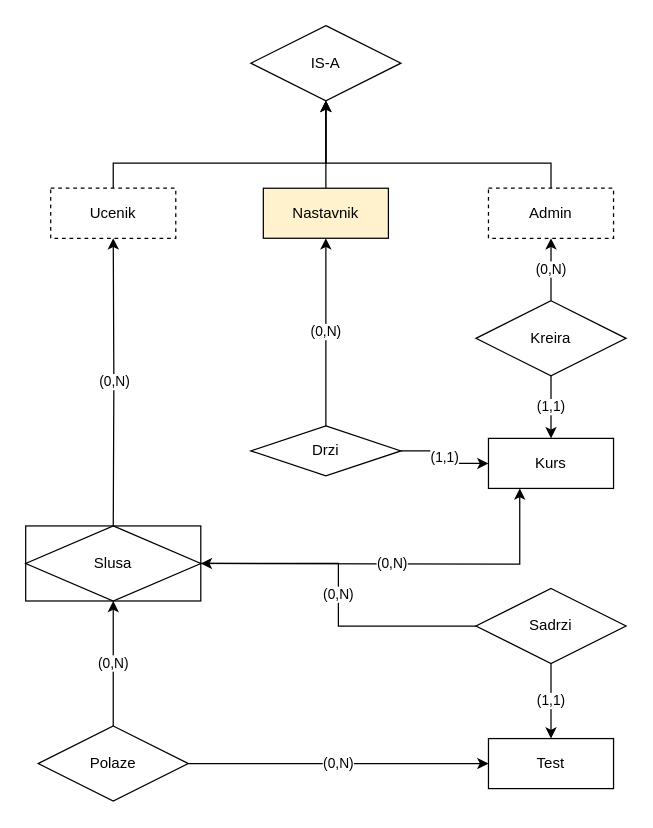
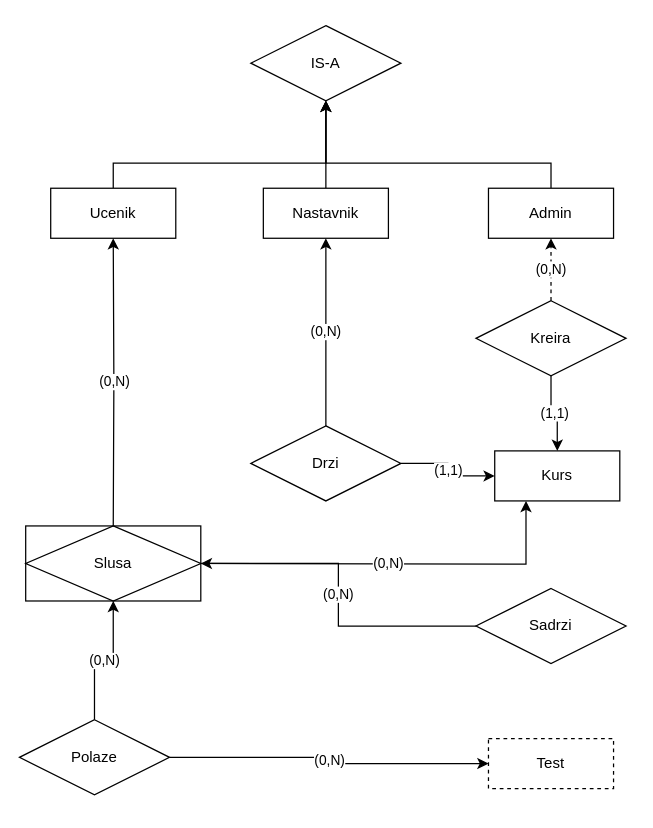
  <mxCell id="0" />
  <mxCell id="1" parent="0" />
  <mxCell id="2" style="edgeStyle=orthogonalEdgeStyle;rounded=0;orthogonalLoop=1;jettySize=auto;html=1;entryX=0.5;entryY=1;entryDx=0;entryDy=0;" edge="1" parent="1" source="3"><mxGeometry relative="1" as="geometry"><mxPoint x="260" y="80" as="targetPoint" /><Array as="points"><mxPoint x="90" y="130" /><mxPoint x="260" y="130" /></Array></mxGeometry></mxCell>
- <mxCell id="3" value="Ucenik" style="whiteSpace=wrap;html=1;align=center;dashed=1;" vertex="1" parent="1"><mxGeometry x="40" y="150" width="100" height="40" as="geometry" /></mxCell>
+ <mxCell id="3" value="Ucenik" style="whiteSpace=wrap;html=1;align=center;" vertex="1" parent="1"><mxGeometry x="40" y="150" width="100" height="40" as="geometry" /></mxCell>
  <mxCell id="4" style="edgeStyle=orthogonalEdgeStyle;rounded=0;orthogonalLoop=1;jettySize=auto;html=1;entryX=0.5;entryY=1;entryDx=0;entryDy=0;" edge="1" parent="1" source="5"><mxGeometry relative="1" as="geometry"><mxPoint x="260" y="80" as="targetPoint" /></mxGeometry></mxCell>
- <mxCell id="5" value="Nastavnik" style="whiteSpace=wrap;html=1;align=center;fillColor=#fff2cc;" vertex="1" parent="1"><mxGeometry x="210" y="150" width="100" height="40" as="geometry" /></mxCell>
+ <mxCell id="5" value="Nastavnik" style="whiteSpace=wrap;html=1;align=center;" vertex="1" parent="1"><mxGeometry x="210" y="150" width="100" height="40" as="geometry" /></mxCell>
  <mxCell id="6" style="edgeStyle=orthogonalEdgeStyle;rounded=0;orthogonalLoop=1;jettySize=auto;html=1;entryX=0.5;entryY=1;entryDx=0;entryDy=0;exitX=0.5;exitY=0;exitDx=0;exitDy=0;" edge="1" parent="1" source="7"><mxGeometry relative="1" as="geometry"><mxPoint x="260" y="80" as="targetPoint" /><Array as="points"><mxPoint x="440" y="130" /><mxPoint x="260" y="130" /></Array></mxGeometry></mxCell>
- <mxCell id="7" value="Admin" style="whiteSpace=wrap;html=1;align=center;dashed=1;" vertex="1" parent="1"><mxGeometry x="390" y="150" width="100" height="40" as="geometry" /></mxCell>
+ <mxCell id="7" value="Admin" style="whiteSpace=wrap;html=1;align=center;" vertex="1" parent="1"><mxGeometry x="390" y="150" width="100" height="40" as="geometry" /></mxCell>
  <mxCell id="8" value="IS-A" style="shape=rhombus;perimeter=rhombusPerimeter;whiteSpace=wrap;html=1;align=center;" vertex="1" parent="1"><mxGeometry x="200" y="20" width="120" height="60" as="geometry" /></mxCell>
- <mxCell id="9" value="(0,N)" style="edgeStyle=orthogonalEdgeStyle;rounded=0;orthogonalLoop=1;jettySize=auto;html=1;entryX=0.5;entryY=1;entryDx=0;entryDy=0;" edge="1" parent="1" source="11" target="7"><mxGeometry relative="1" as="geometry" /></mxCell>
+ <mxCell id="9" value="(0,N)" style="edgeStyle=orthogonalEdgeStyle;rounded=0;orthogonalLoop=1;jettySize=auto;html=1;entryX=0.5;entryY=1;entryDx=0;entryDy=0;dashed=1;" edge="1" parent="1" source="11" target="7"><mxGeometry relative="1" as="geometry" /></mxCell>
  <mxCell id="10" value="(1,1)" style="edgeStyle=orthogonalEdgeStyle;rounded=0;orthogonalLoop=1;jettySize=auto;html=1;entryX=0.5;entryY=0;entryDx=0;entryDy=0;" edge="1" parent="1" source="11" target="12"><mxGeometry relative="1" as="geometry" /></mxCell>
  <mxCell id="11" value="Kreira" style="shape=rhombus;perimeter=rhombusPerimeter;whiteSpace=wrap;html=1;align=center;" vertex="1" parent="1"><mxGeometry x="380" y="240" width="120" height="60" as="geometry" /></mxCell>
- <mxCell id="12" value="Kurs" style="whiteSpace=wrap;html=1;align=center;" vertex="1" parent="1"><mxGeometry x="390" y="350" width="100" height="40" as="geometry" /></mxCell>
+ <mxCell id="12" value="Kurs" style="whiteSpace=wrap;html=1;align=center;" vertex="1" parent="1"><mxGeometry x="395" y="360" width="100" height="40" as="geometry" /></mxCell>
  <mxCell id="13" value="(1,1)" style="edgeStyle=orthogonalEdgeStyle;rounded=0;orthogonalLoop=1;jettySize=auto;html=1;entryX=0;entryY=0.5;entryDx=0;entryDy=0;" edge="1" parent="1" source="15" target="12"><mxGeometry relative="1" as="geometry" /></mxCell>
  <mxCell id="14" value="(0,N)" style="edgeStyle=orthogonalEdgeStyle;rounded=0;orthogonalLoop=1;jettySize=auto;html=1;entryX=0.5;entryY=1;entryDx=0;entryDy=0;" edge="1" parent="1" source="15" target="5"><mxGeometry relative="1" as="geometry"><mxPoint x="90" y="280" as="targetPoint" /></mxGeometry></mxCell>
- <mxCell id="15" value="Drzi" style="shape=rhombus;perimeter=rhombusPerimeter;whiteSpace=wrap;html=1;align=center;" vertex="1" parent="1"><mxGeometry x="200" y="340" width="120" height="40" as="geometry" /></mxCell>
+ <mxCell id="15" value="Drzi" style="shape=rhombus;perimeter=rhombusPerimeter;whiteSpace=wrap;html=1;align=center;" vertex="1" parent="1"><mxGeometry x="200" y="340" width="120" height="60" as="geometry" /></mxCell>
  <mxCell id="16" value="(0,N)" style="edgeStyle=orthogonalEdgeStyle;rounded=0;orthogonalLoop=1;jettySize=auto;html=1;entryX=0.5;entryY=1;entryDx=0;entryDy=0;" edge="1" parent="1" target="3"><mxGeometry relative="1" as="geometry"><mxPoint x="90" y="420" as="sourcePoint" /></mxGeometry></mxCell>
  <mxCell id="17" value="(0,N)" style="edgeStyle=orthogonalEdgeStyle;rounded=0;orthogonalLoop=1;jettySize=auto;html=1;entryX=0.25;entryY=1;entryDx=0;entryDy=0;" edge="1" parent="1" target="12"><mxGeometry relative="1" as="geometry"><mxPoint x="150" y="450" as="sourcePoint" /></mxGeometry></mxCell>
- <mxCell id="18" value="Test" style="whiteSpace=wrap;html=1;align=center;" vertex="1" parent="1"><mxGeometry x="390" y="590" width="100" height="40" as="geometry" /></mxCell>
+ <mxCell id="18" value="Test" style="whiteSpace=wrap;html=1;align=center;dashed=1;" vertex="1" parent="1"><mxGeometry x="390" y="590" width="100" height="40" as="geometry" /></mxCell>
  <mxCell id="19" value="(0,N)" style="edgeStyle=orthogonalEdgeStyle;rounded=0;orthogonalLoop=1;jettySize=auto;html=1;" edge="1" parent="1" source="21" target="22"><mxGeometry relative="1" as="geometry" /></mxCell>
- <mxCell id="20" value="(1,1)" style="edgeStyle=orthogonalEdgeStyle;rounded=0;orthogonalLoop=1;jettySize=auto;html=1;entryX=0.5;entryY=0;entryDx=0;entryDy=0;" edge="1" parent="1" source="21" target="18"><mxGeometry relative="1" as="geometry" /></mxCell>
  <mxCell id="21" value="Sadrzi" style="shape=rhombus;perimeter=rhombusPerimeter;whiteSpace=wrap;html=1;align=center;" vertex="1" parent="1"><mxGeometry x="380" y="470" width="120" height="60" as="geometry" /></mxCell>
  <mxCell id="22" value="Slusa" style="shape=associativeEntity;whiteSpace=wrap;html=1;align=center;" vertex="1" parent="1"><mxGeometry x="20" y="420" width="140" height="60" as="geometry" /></mxCell>
  <mxCell id="23" value="(0,N)" style="edgeStyle=orthogonalEdgeStyle;rounded=0;orthogonalLoop=1;jettySize=auto;html=1;entryX=0.5;entryY=1;entryDx=0;entryDy=0;" edge="1" parent="1" source="25" target="22"><mxGeometry relative="1" as="geometry" /></mxCell>
  <mxCell id="24" value="(0,N)" style="edgeStyle=orthogonalEdgeStyle;rounded=0;orthogonalLoop=1;jettySize=auto;html=1;entryX=0;entryY=0.5;entryDx=0;entryDy=0;" edge="1" parent="1" source="25" target="18"><mxGeometry relative="1" as="geometry" /></mxCell>
- <mxCell id="25" value="Polaze" style="shape=rhombus;perimeter=rhombusPerimeter;whiteSpace=wrap;html=1;align=center;" vertex="1" parent="1"><mxGeometry x="30" y="580" width="120" height="60" as="geometry" /></mxCell>
+ <mxCell id="25" value="Polaze" style="shape=rhombus;perimeter=rhombusPerimeter;whiteSpace=wrap;html=1;align=center;" vertex="1" parent="1"><mxGeometry x="15" y="575" width="120" height="60" as="geometry" /></mxCell>
